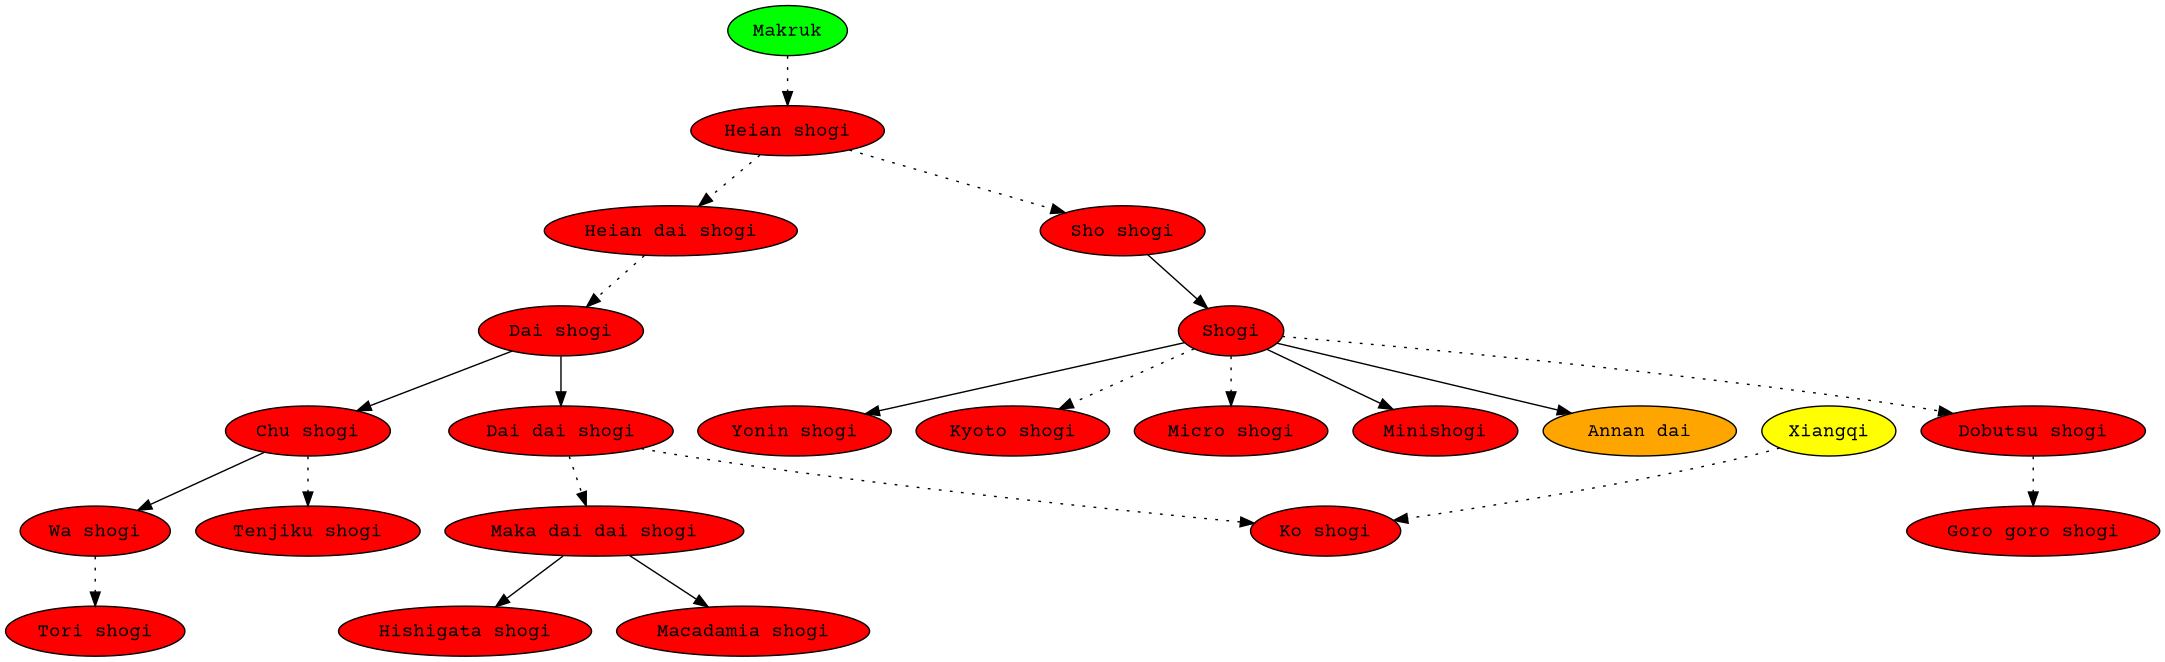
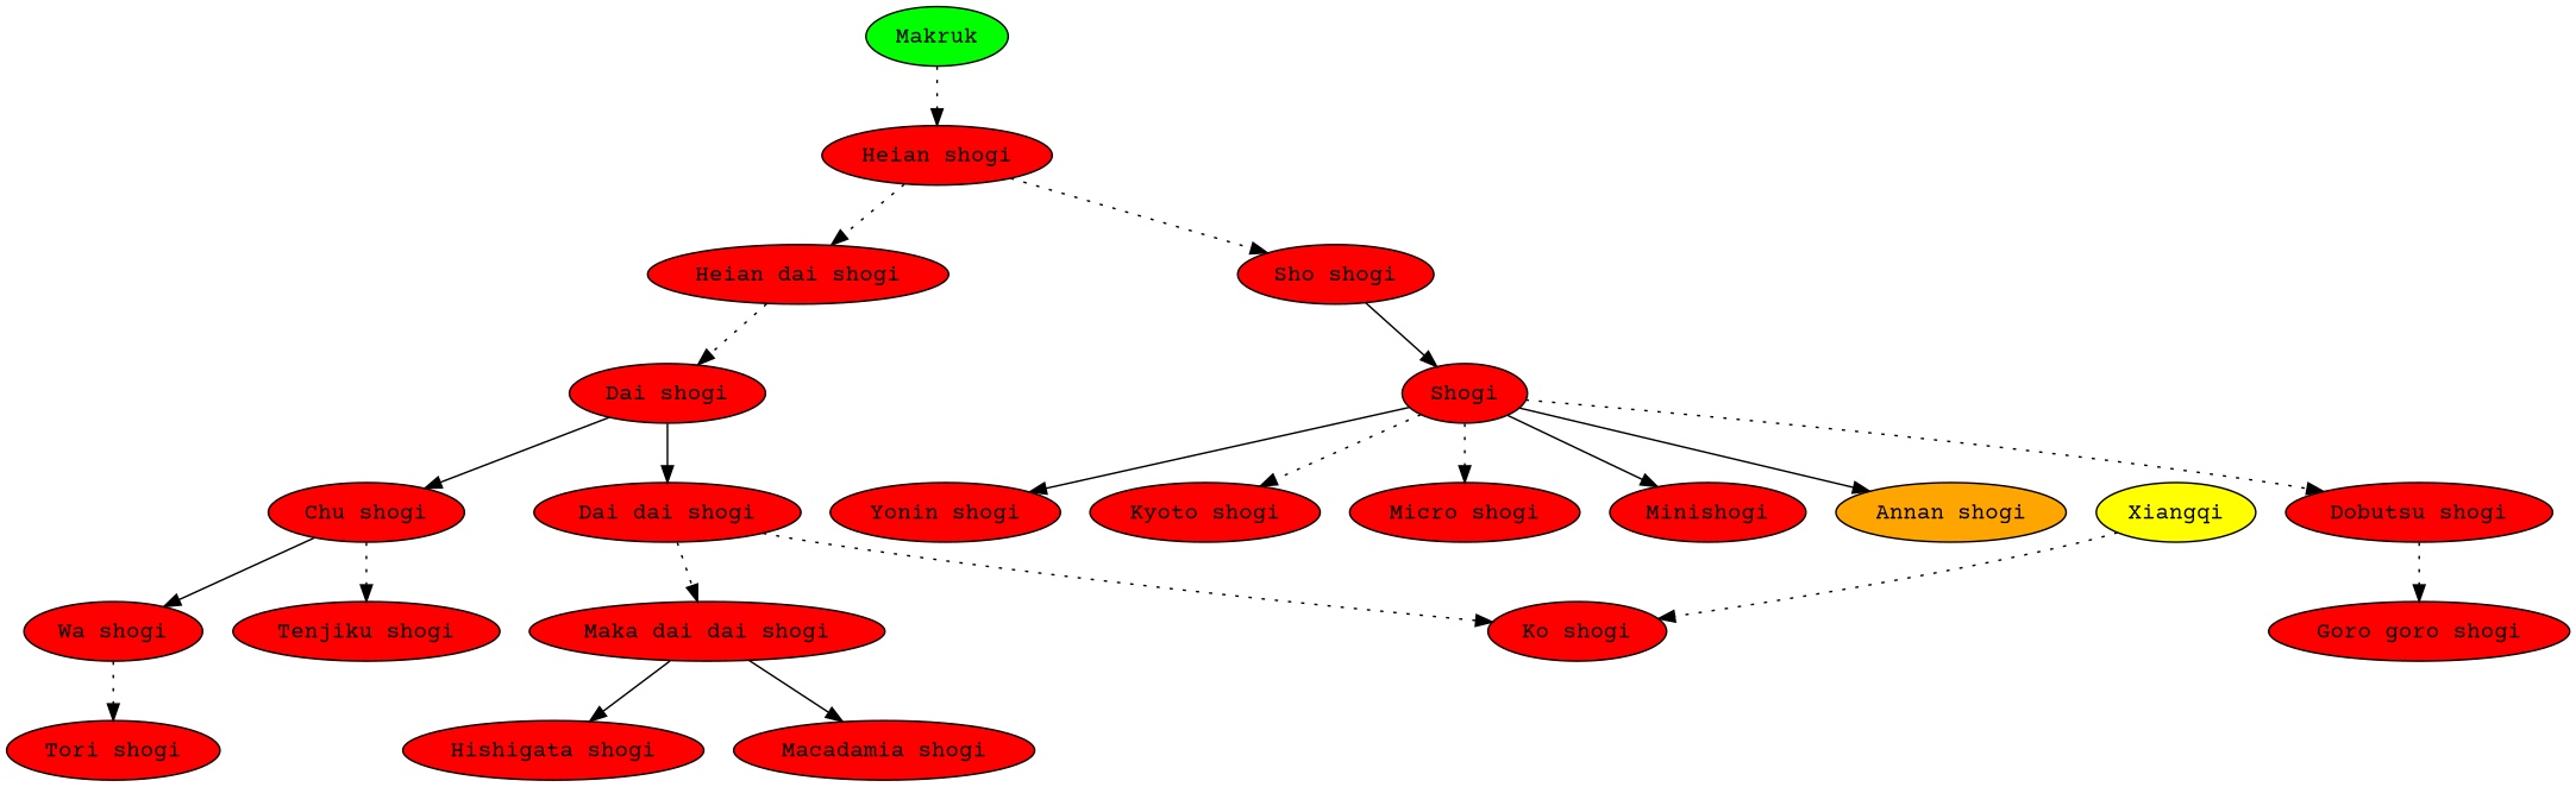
  digraph {
    fontname="Courier Prime"
    node [fillcolor=red style=filled fontname="Courier Prime"]
    edge [style=dotted fontname="Courier Prime"]
    Makruk [fillcolor=green]
    "Heian shogi"
    "Heian dai shogi"
    "Sho shogi"
    "Dai shogi"
    Shogi
    "Chu shogi"
    "Dai dai shogi"
    "Wa shogi"
    "Tenjiku shogi"
    "Tori shogi"
    "Ko shogi"
    "Maka dai dai shogi"
    "Hishigata shogi"
    "Macadamia shogi"
    "Yonin shogi"
    "Kyoto shogi"
    "Micro shogi"
    Minishogi
-   "Annan shogi" [fillcolor=orange label="Annan dai"]
+   "Annan shogi" [fillcolor=orange]
    "Dobutsu shogi"
    "Goro goro shogi"
    Xiangqi [fillcolor=yellow]
    Makruk -> "Heian shogi"
    "Heian shogi" -> "Heian dai shogi"
    "Heian shogi" -> "Sho shogi"
    "Heian dai shogi" -> "Dai shogi"
    "Sho shogi" -> Shogi [style=""]
    "Dai shogi" -> "Chu shogi" [style=""]
    "Dai shogi" -> "Dai dai shogi" [style=""]
    Shogi -> "Yonin shogi" [style=""]
    Shogi -> "Kyoto shogi"
    Shogi -> "Micro shogi"
    Shogi -> Minishogi [style=""]
    Shogi -> "Annan shogi" [style=""]
    Shogi -> "Dobutsu shogi"
    "Chu shogi" -> "Wa shogi" [style=""]
    "Chu shogi" -> "Tenjiku shogi"
    "Dai dai shogi" -> "Ko shogi"
    "Dai dai shogi" -> "Maka dai dai shogi"
    "Wa shogi" -> "Tori shogi"
    "Maka dai dai shogi" -> "Hishigata shogi" [style=""]
    "Maka dai dai shogi" -> "Macadamia shogi" [style=""]
    "Dobutsu shogi" -> "Goro goro shogi"
    Xiangqi -> "Ko shogi"
  }
